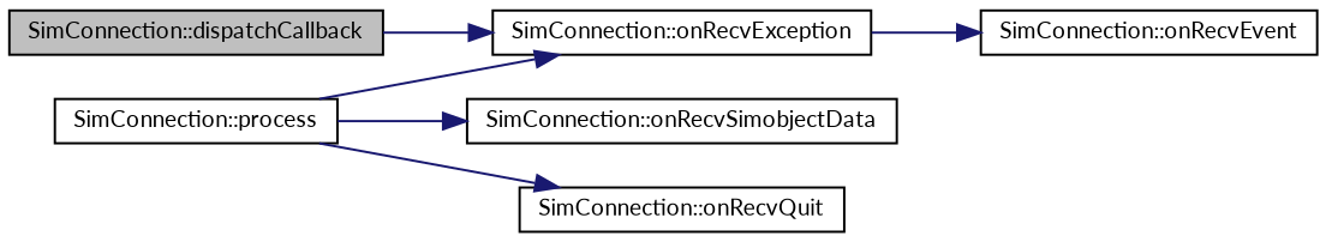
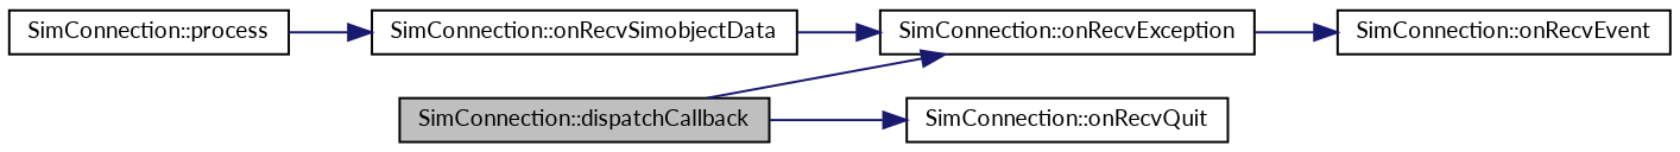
  digraph {
    fontname=Lato
    rankdir=LR
    node [color=black fontname=Lato fontsize=10 shape=record]
    edge [color=midnightblue fontname=Lato fontsize=10 labelfontname=FreeSans labelfontsize=10 style=solid]
    n1 [fillcolor=grey75 fontcolor=black height=0.2 label="SimConnection::dispatchCallback" style=filled width=0.4]
    n2 [height=0.2 label="SimConnection::onRecvException" width=0.4]
    n3 [height=0.2 label="SimConnection::process" width=0.4]
    n4 [height=0.2 label="SimConnection::onRecvSimobjectData" width=0.4]
    n5 [height=0.2 label="SimConnection::onRecvQuit" width=0.4]
    n6 [height=0.2 label="SimConnection::onRecvEvent" width=0.4]
    n1 -> n2
    n2 -> n6
-   n3 -> n2
+   n4 -> n2
    n3 -> n4
-   n3 -> n5
+   n1 -> n5
  }
